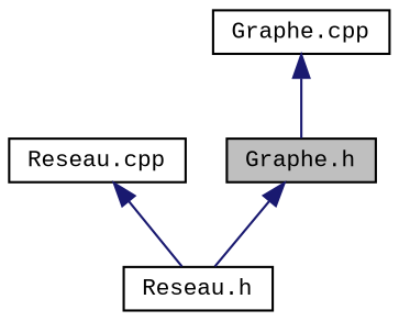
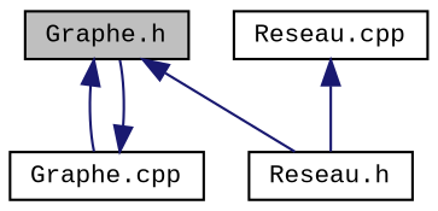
  digraph {
    fontname="Liberation Mono"
    node [color=black fillcolor=white fontname="Liberation Mono" fontsize=10 shape=record style=filled]
    edge [color=midnightblue dir=back fontname="Liberation Mono" fontsize=10 labelfontname=Helvetica labelfontsize=10 style=solid]
    n1 [fillcolor=grey75 fontcolor=black height=0.2 label="Graphe.h" width=0.4]
    n2 [height=0.2 label="Graphe.cpp" width=0.4]
    n3 [height=0.2 label="Reseau.h" width=0.4]
    n4 [height=0.2 label="Reseau.cpp" width=0.4]
+   n1 -> n2
    n1 -> n3
    n2 -> n1
    n4 -> n3
  }
